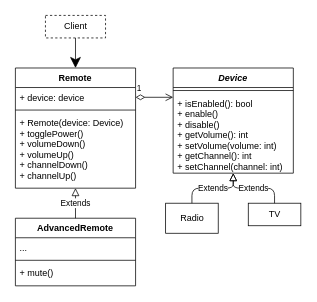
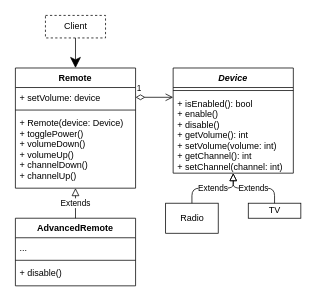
  <mxCell id="0" />
  <mxCell id="1" parent="0" />
  <mxCell id="2" value="Device" style="swimlane;fontStyle=3;align=center;verticalAlign=top;childLayout=stackLayout;horizontal=1;startSize=26;horizontalStack=0;resizeParent=1;resizeParentMax=0;resizeLast=0;collapsible=1;marginBottom=0;" vertex="1" parent="1"><mxGeometry x="230" y="90" width="160" height="140" as="geometry" /></mxCell>
  <mxCell id="3" value="" style="line;strokeWidth=1;fillColor=none;align=left;verticalAlign=middle;spacingTop=-1;spacingLeft=3;spacingRight=3;rotatable=0;labelPosition=right;points=[];portConstraint=eastwest;" vertex="1" parent="2"><mxGeometry y="26" width="160" height="8" as="geometry" /></mxCell>
  <mxCell id="4" value="+ isEnabled(): bool&#10;+ enable()&#10;+ disable()&#10;+ getVolume(): int&#10;+ setVolume(volume: int)&#10;+ getChannel(): int&#10;+ setChannel(channel: int)" style="text;strokeColor=none;fillColor=none;align=left;verticalAlign=top;spacingLeft=4;spacingRight=4;overflow=hidden;rotatable=0;points=[[0,0.5],[1,0.5]];portConstraint=eastwest;" vertex="1" parent="2"><mxGeometry y="34" width="160" height="106" as="geometry" /></mxCell>
- <mxCell id="5" value="TV" style="html=1;" vertex="1" parent="1"><mxGeometry x="330" y="270" width="70" height="30" as="geometry" /></mxCell>
+ <mxCell id="5" value="TV" style="html=1;" vertex="1" parent="1"><mxGeometry x="330" y="270" width="70" height="20" as="geometry" /></mxCell>
  <mxCell id="6" value="Radio" style="html=1;" vertex="1" parent="1"><mxGeometry x="220" y="270" width="70" height="40" as="geometry" /></mxCell>
  <mxCell id="7" value="Extends" style="endArrow=block;endSize=8;endFill=0;html=1;exitX=0.5;exitY=0;exitDx=0;exitDy=0;" edge="1" parent="1" source="6"><mxGeometry width="160" relative="1" as="geometry"><mxPoint x="270" y="270" as="sourcePoint" /><mxPoint x="310" y="230" as="targetPoint" /><Array as="points"><mxPoint x="255" y="250" /><mxPoint x="310" y="250" /></Array></mxGeometry></mxCell>
  <mxCell id="8" value="Extends" style="endArrow=block;endSize=8;endFill=0;html=1;exitX=0.5;exitY=0;exitDx=0;exitDy=0;" edge="1" parent="1" source="5"><mxGeometry width="160" relative="1" as="geometry"><mxPoint x="210" y="270" as="sourcePoint" /><mxPoint x="310" y="230" as="targetPoint" /><Array as="points"><mxPoint x="365" y="250" /><mxPoint x="310" y="250" /></Array></mxGeometry></mxCell>
  <mxCell id="9" value="Remote" style="swimlane;fontStyle=1;align=center;verticalAlign=top;childLayout=stackLayout;horizontal=1;startSize=26;horizontalStack=0;resizeParent=1;resizeParentMax=0;resizeLast=0;collapsible=1;marginBottom=0;" vertex="1" parent="1"><mxGeometry x="20" y="90" width="160" height="160" as="geometry" /></mxCell>
- <mxCell id="10" value="+ device: device" style="text;strokeColor=none;fillColor=none;align=left;verticalAlign=top;spacingLeft=4;spacingRight=4;overflow=hidden;rotatable=0;points=[[0,0.5],[1,0.5]];portConstraint=eastwest;" vertex="1" parent="9"><mxGeometry y="26" width="160" height="26" as="geometry" /></mxCell>
+ <mxCell id="10" value="+ setVolume: device" style="text;strokeColor=none;fillColor=none;align=left;verticalAlign=top;spacingLeft=4;spacingRight=4;overflow=hidden;rotatable=0;points=[[0,0.5],[1,0.5]];portConstraint=eastwest;" vertex="1" parent="9"><mxGeometry y="26" width="160" height="26" as="geometry" /></mxCell>
  <mxCell id="11" value="" style="line;strokeWidth=1;fillColor=none;align=left;verticalAlign=middle;spacingTop=-1;spacingLeft=3;spacingRight=3;rotatable=0;labelPosition=right;points=[];portConstraint=eastwest;" vertex="1" parent="9"><mxGeometry y="52" width="160" height="8" as="geometry" /></mxCell>
  <mxCell id="12" value="+ Remote(device: Device)&#10;+ togglePower()&#10;+ volumeDown()&#10;+ volumeUp()&#10;+ channelDown()&#10;+ channelUp()" style="text;strokeColor=none;fillColor=none;align=left;verticalAlign=top;spacingLeft=4;spacingRight=4;overflow=hidden;rotatable=0;points=[[0,0.5],[1,0.5]];portConstraint=eastwest;" vertex="1" parent="9"><mxGeometry y="60" width="160" height="100" as="geometry" /></mxCell>
  <mxCell id="13" value="AdvancedRemote" style="swimlane;fontStyle=1;align=center;verticalAlign=top;childLayout=stackLayout;horizontal=1;startSize=26;horizontalStack=0;resizeParent=1;resizeParentMax=0;resizeLast=0;collapsible=1;marginBottom=0;" vertex="1" parent="1"><mxGeometry x="20" y="290" width="160" height="90" as="geometry" /></mxCell>
  <mxCell id="14" value="..." style="text;strokeColor=none;fillColor=none;align=left;verticalAlign=top;spacingLeft=4;spacingRight=4;overflow=hidden;rotatable=0;points=[[0,0.5],[1,0.5]];portConstraint=eastwest;" vertex="1" parent="13"><mxGeometry y="26" width="160" height="26" as="geometry" /></mxCell>
  <mxCell id="15" value="" style="line;strokeWidth=1;fillColor=none;align=left;verticalAlign=middle;spacingTop=-1;spacingLeft=3;spacingRight=3;rotatable=0;labelPosition=right;points=[];portConstraint=eastwest;" vertex="1" parent="13"><mxGeometry y="52" width="160" height="8" as="geometry" /></mxCell>
- <mxCell id="16" value="+ mute()" style="text;strokeColor=none;fillColor=none;align=left;verticalAlign=top;spacingLeft=4;spacingRight=4;overflow=hidden;rotatable=0;points=[[0,0.5],[1,0.5]];portConstraint=eastwest;" vertex="1" parent="13"><mxGeometry y="60" width="160" height="30" as="geometry" /></mxCell>
+ <mxCell id="16" value="+ disable()" style="text;strokeColor=none;fillColor=none;align=left;verticalAlign=top;spacingLeft=4;spacingRight=4;overflow=hidden;rotatable=0;points=[[0,0.5],[1,0.5]];portConstraint=eastwest;" vertex="1" parent="13"><mxGeometry y="60" width="160" height="30" as="geometry" /></mxCell>
  <mxCell id="17" value="Extends" style="endArrow=block;endSize=8;endFill=0;html=1;exitX=0.5;exitY=0;exitDx=0;exitDy=0;entryX=0.5;entryY=0.999;entryDx=0;entryDy=0;entryPerimeter=0;" edge="1" parent="1" source="13" target="12"><mxGeometry width="160" relative="1" as="geometry"><mxPoint x="-150" y="284.8" as="sourcePoint" /><mxPoint x="110" y="260" as="targetPoint" /></mxGeometry></mxCell>
  <mxCell id="18" value="1" style="endArrow=open;html=1;endSize=8;startArrow=diamondThin;startSize=10;startFill=0;edgeStyle=orthogonalEdgeStyle;align=left;verticalAlign=bottom;" edge="1" parent="1"><mxGeometry x="-1" y="3" relative="1" as="geometry"><mxPoint x="180" y="129" as="sourcePoint" /><mxPoint x="230" y="129" as="targetPoint" /></mxGeometry></mxCell>
  <mxCell id="19" value="Client" style="html=1;dashed=1;" vertex="1" parent="1"><mxGeometry x="60" y="20" width="80" height="30" as="geometry" /></mxCell>
  <mxCell id="20" value="" style="endArrow=classic;endFill=1;endSize=12;html=1;exitX=0.5;exitY=1;exitDx=0;exitDy=0;entryX=0.5;entryY=0;entryDx=0;entryDy=0;" edge="1" parent="1" source="19" target="9"><mxGeometry width="160" relative="1" as="geometry"><mxPoint x="40" y="110" as="sourcePoint" /><mxPoint x="200" y="110" as="targetPoint" /></mxGeometry></mxCell>
